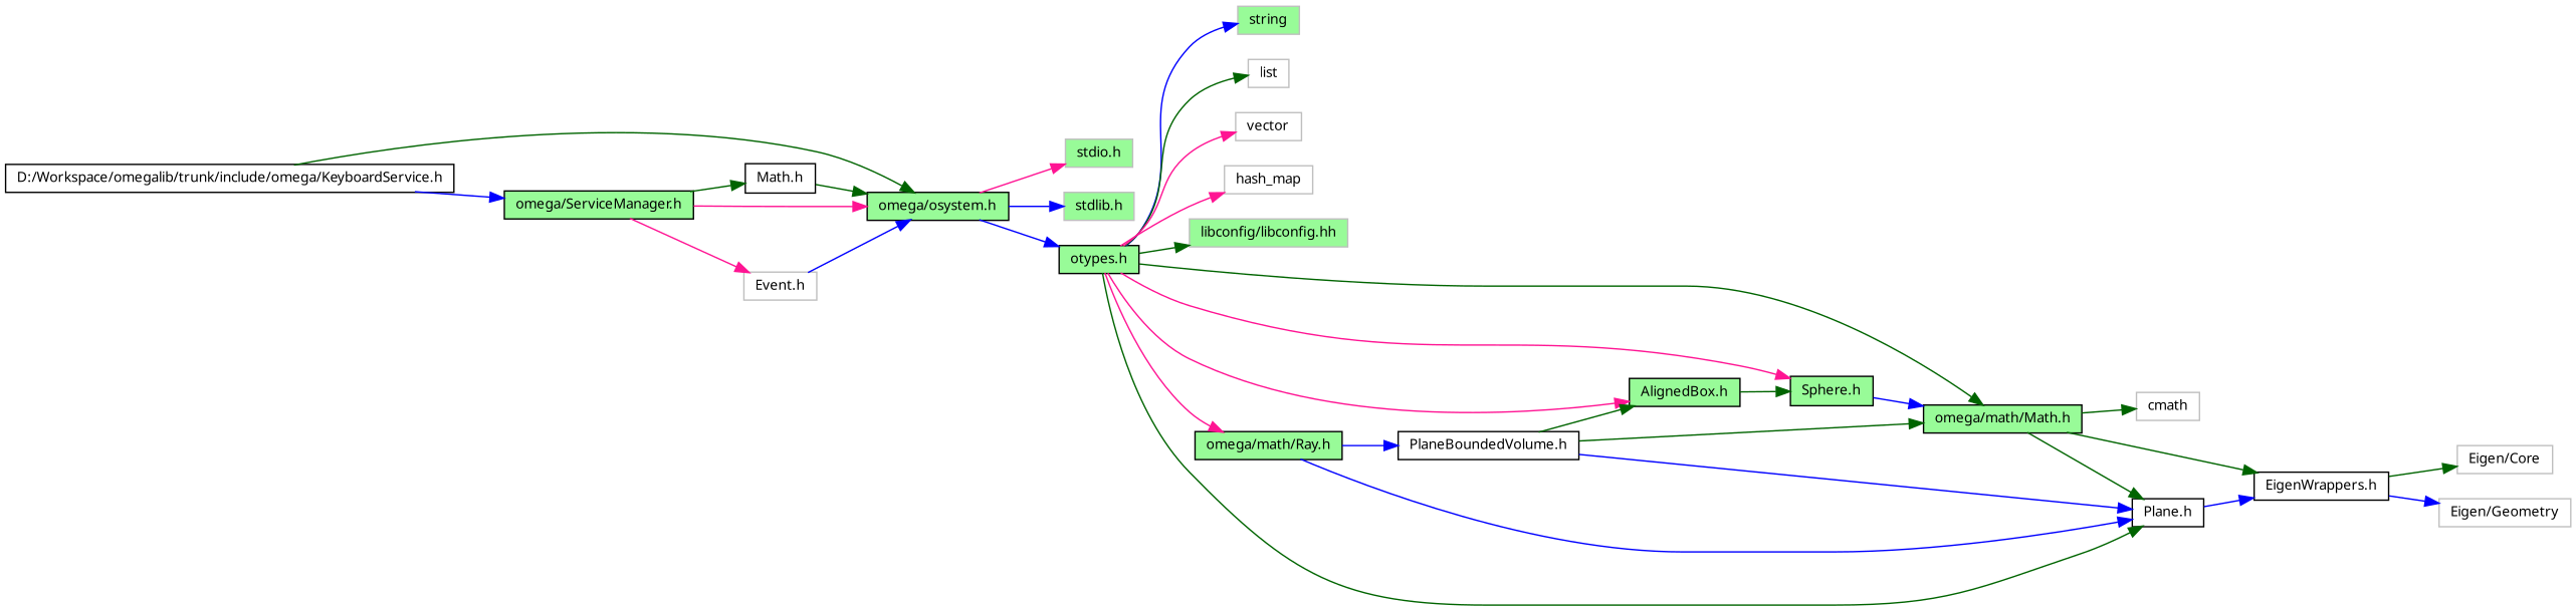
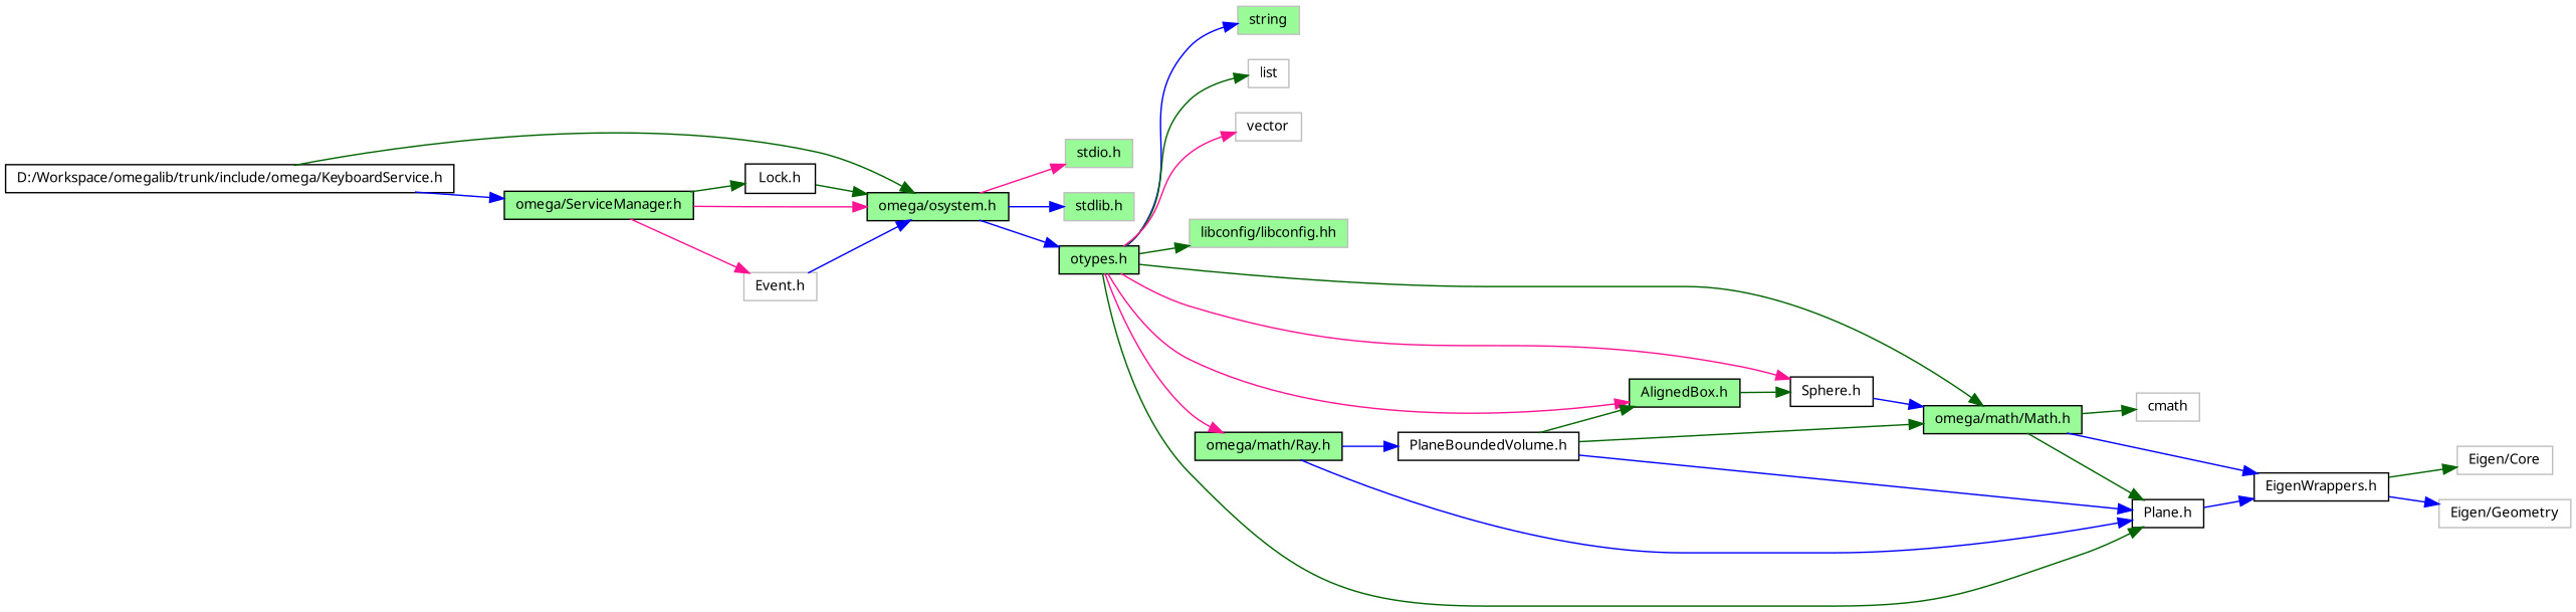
  digraph {
    rankdir=LR
    node [color=black fillcolor=white fontname="FreeSans.ttf" fontsize=10 shape=record style=filled]
    edge [color=darkgreen fontname="FreeSans.ttf" fontsize=10 labelfontname="FreeSans.ttf" labelfontsize=10 style=solid]
    n1 [fontcolor=black height=0.2 label="D:/Workspace/omegalib/trunk/include/omega/KeyboardService.h" width=0.4]
    n2 [fillcolor=palegreen height=0.2 label="omega/osystem.h" width=0.4]
    n3 [fillcolor=palegreen height=0.2 label="omega/ServiceManager.h" width=0.4]
    n4 [color=grey75 fillcolor=palegreen height=0.2 label="stdio.h" width=0.4]
    n5 [color=grey75 fillcolor=palegreen height=0.2 label="stdlib.h" width=0.4]
    n6 [fillcolor=palegreen height=0.2 label="otypes.h" width=0.4]
    n7 [color=grey75 height=0.2 label="Event.h" width=0.4]
-   n8 [height=0.2 label="Math.h" width=0.4]
+   n8 [height=0.2 label="Lock.h" width=0.4]
    n9 [color=grey75 fillcolor=palegreen height=0.2 label=string width=0.4]
    n10 [color=grey75 height=0.2 label=list width=0.4]
    n11 [color=grey75 height=0.2 label=vector width=0.4]
-   n12 [color=grey75 height=0.2 label=hash_map width=0.4]
    n13 [color=grey75 fillcolor=palegreen height=0.2 label="libconfig/libconfig.hh" width=0.4]
    n14 [fillcolor=palegreen height=0.2 label="omega/math/Math.h" width=0.4]
    n15 [height=0.2 label="Plane.h" width=0.4]
    n16 [fillcolor=palegreen height=0.2 label="omega/math/Ray.h" width=0.4]
    n17 [fillcolor=palegreen height=0.2 label="AlignedBox.h" width=0.4]
-   n18 [fillcolor=palegreen height=0.2 label="Sphere.h" width=0.4]
+   n18 [height=0.2 label="Sphere.h" width=0.4]
    n19 [color=grey75 height=0.2 label=cmath width=0.4]
    n20 [height=0.2 label="EigenWrappers.h" width=0.4]
    n21 [height=0.2 label="PlaneBoundedVolume.h" width=0.4]
    n22 [color=grey75 height=0.2 label="Eigen/Core" width=0.4]
    n23 [color=grey75 height=0.2 label="Eigen/Geometry" width=0.4]
    n1 -> n2
    n1 -> n3 [color=blue]
    n2 -> n4 [color=deeppink]
    n2 -> n5 [color=blue]
    n2 -> n6 [color=blue]
    n3 -> n2 [color=deeppink]
    n3 -> n7 [color=deeppink]
    n3 -> n8
    n6 -> n9 [color=blue]
    n6 -> n10
    n6 -> n11 [color=deeppink]
-   n6 -> n12 [color=deeppink]
    n6 -> n13
    n6 -> n14
    n6 -> n15
    n6 -> n16 [color=deeppink]
    n6 -> n17 [color=deeppink]
    n6 -> n18 [color=deeppink]
    n7 -> n2 [color=blue]
    n8 -> n2
    n14 -> n15
    n14 -> n19
-   n14 -> n20
+   n14 -> n20 [color=blue]
    n15 -> n20 [color=blue]
    n16 -> n15 [color=blue]
    n16 -> n21 [color=blue]
    n17 -> n18
    n18 -> n14 [color=blue]
    n20 -> n22
    n20 -> n23 [color=blue]
    n21 -> n14
    n21 -> n15 [color=blue]
    n21 -> n17
  }
